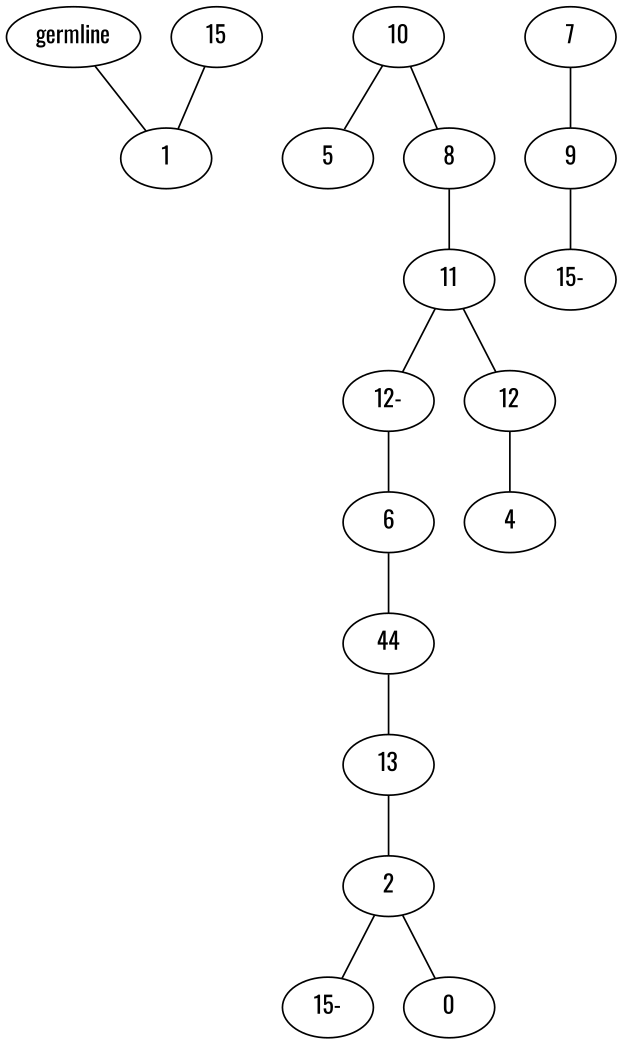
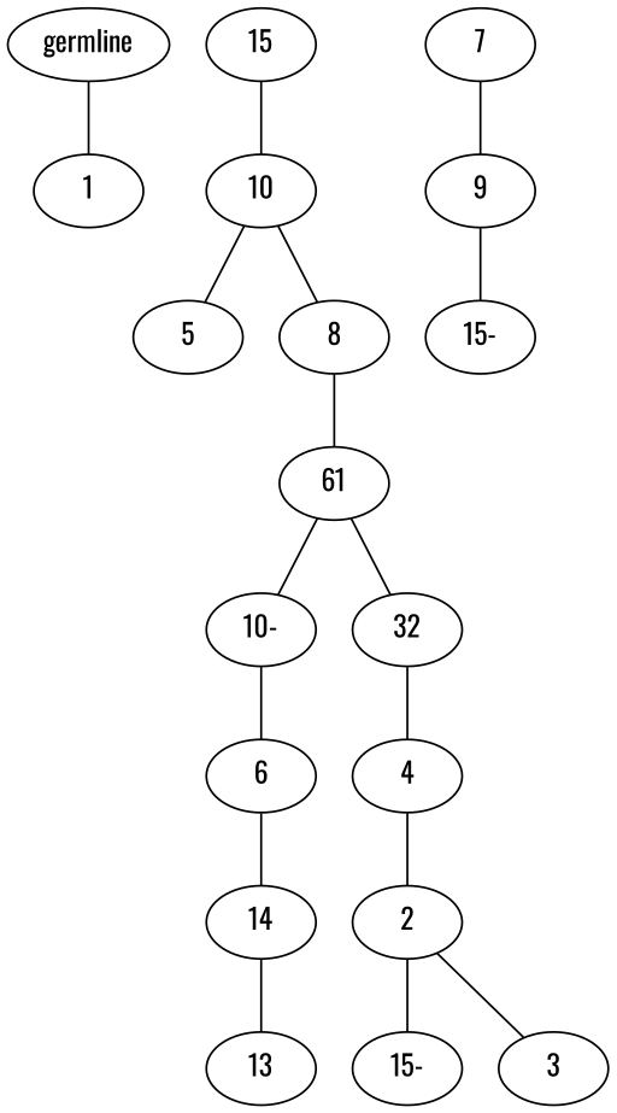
  graph {
    fontname=Oswald
    node [fontname=Oswald]
    edge [fontname=Oswald]
    n1 [label=germline]
    n2 [label=1]
    n3 [label=15]
    n4 [label=10]
    n5 [label=5]
    n6 [label=8]
-   n7 [label=11]
-   n8 [label="12-"]
-   n9 [label=12]
+   n7 [label=61]
+   n8 [label="10-"]
+   n9 [label=32]
    n10 [label=6]
    n11 [label=4]
-   n12 [label=44]
+   n12 [label=14]
    n13 [label=7]
    n14 [label=9]
    n15 [label="15-"]
    n16 [label=13]
    n17 [label=2]
    n18 [label="15-"]
-   n19 [label=0]
+   n19 [label=3]
    n1 -- n2
-   n3 -- n2
+   n3 -- n4
    n4 -- n5
    n4 -- n6
    n6 -- n7
    n7 -- n8
    n7 -- n9
    n8 -- n10
    n9 -- n11
    n10 -- n12
    n12 -- n16
    n13 -- n14
    n14 -- n15
-   n16 -- n17
+   n11 -- n17
    n17 -- n18
    n17 -- n19
  }
